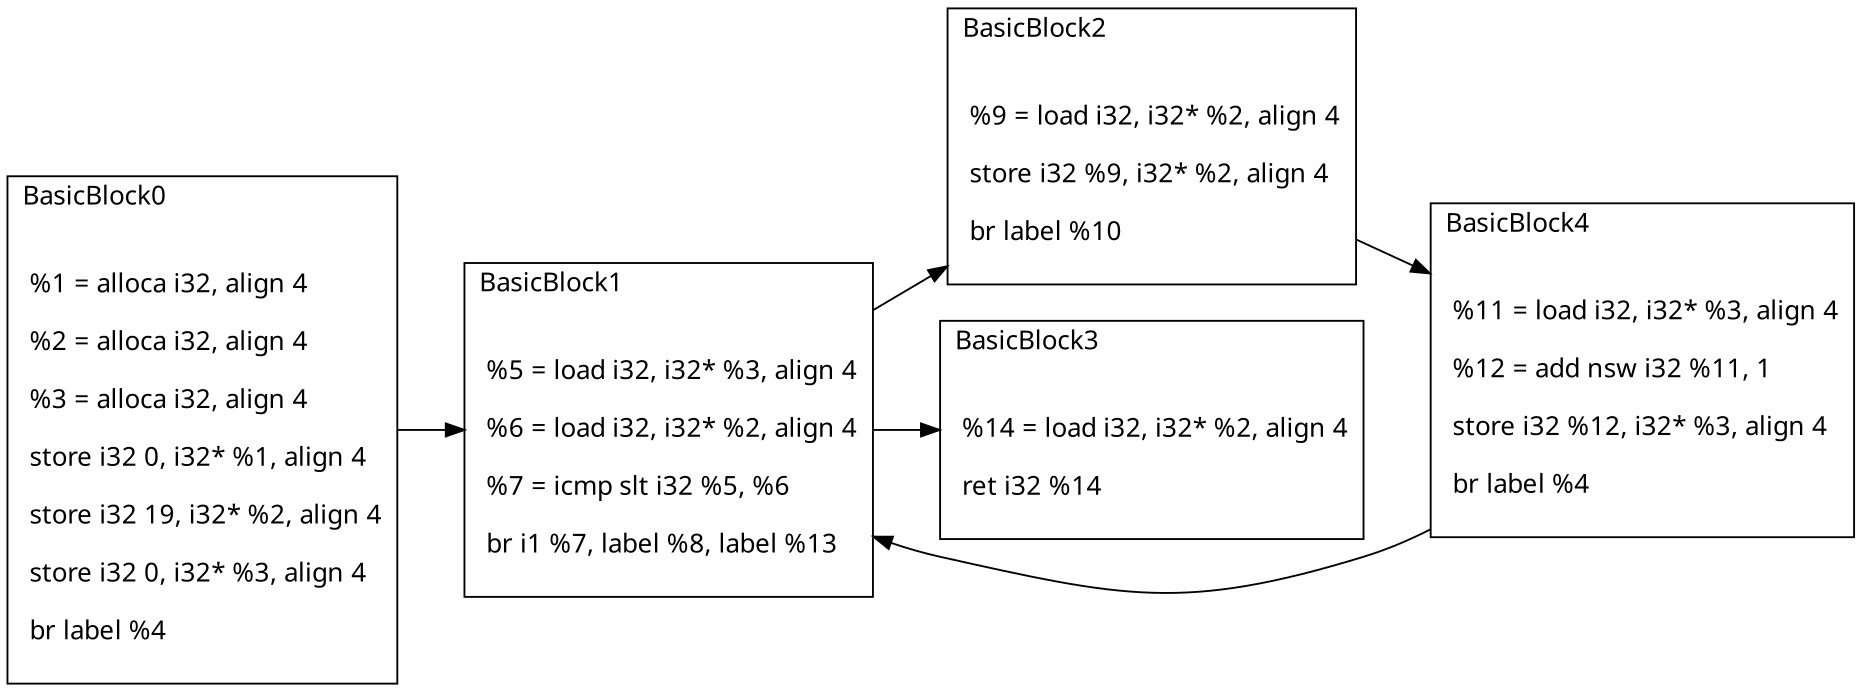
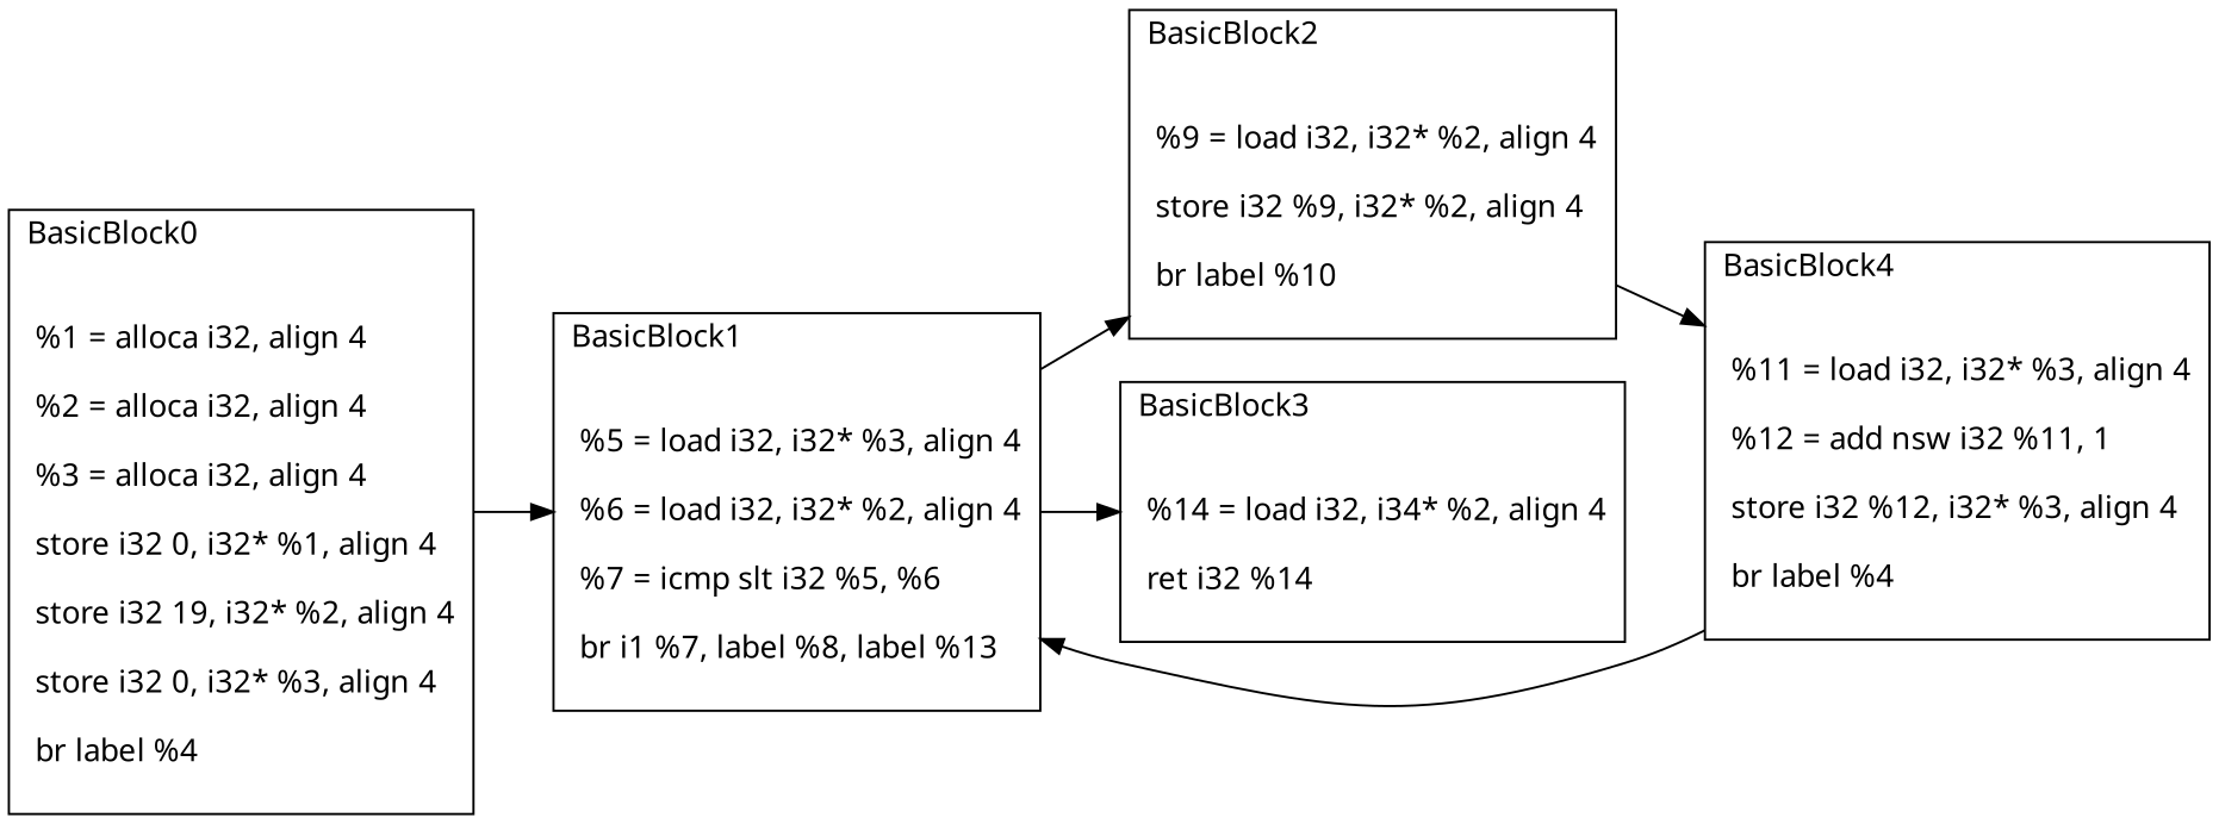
  digraph {
    rankdir=LR
    fontname="Noto Sans"
    node [shape=record fontname="Noto Sans"]
    edge [fontname="Noto Sans"]
    n1 [label=" BasicBlock0\l\n\n	  %1 = alloca i32, align 4\l\n	  %2 = alloca i32, align 4\l\n	  %3 = alloca i32, align 4\l\n	  store i32 0, i32* %1, align 4\l\n	  store i32 19, i32* %2, align 4\l\n	  store i32 0, i32* %3, align 4\l\n	  br label %4\l\n"]
    n2 [label=" BasicBlock1\l\n\n	  %5 = load i32, i32* %3, align 4\l\n	  %6 = load i32, i32* %2, align 4\l\n	  %7 = icmp slt i32 %5, %6\l\n	  br i1 %7, label %8, label %13\l\n"]
    n3 [label=" BasicBlock2\l\n\n	  %9 = load i32, i32* %2, align 4\l\n	  store i32 %9, i32* %2, align 4\l\n	  br label %10\l\n"]
-   n4 [label=" BasicBlock3\l\n\n	  %14 = load i32, i32* %2, align 4\l\n	  ret i32 %14\l\n"]
+   n4 [label=" BasicBlock3\l\n\n	  %14 = load i32, i34* %2, align 4\l\n	  ret i32 %14\l\n"]
    n5 [label=" BasicBlock4\l\n\n	  %11 = load i32, i32* %3, align 4\l\n	  %12 = add nsw i32 %11, 1\l\n	  store i32 %12, i32* %3, align 4\l\n	  br label %4\l\n"]
    n1 -> n2
    n2 -> n3
    n2 -> n4
    n3 -> n5
    n5 -> n2
  }
